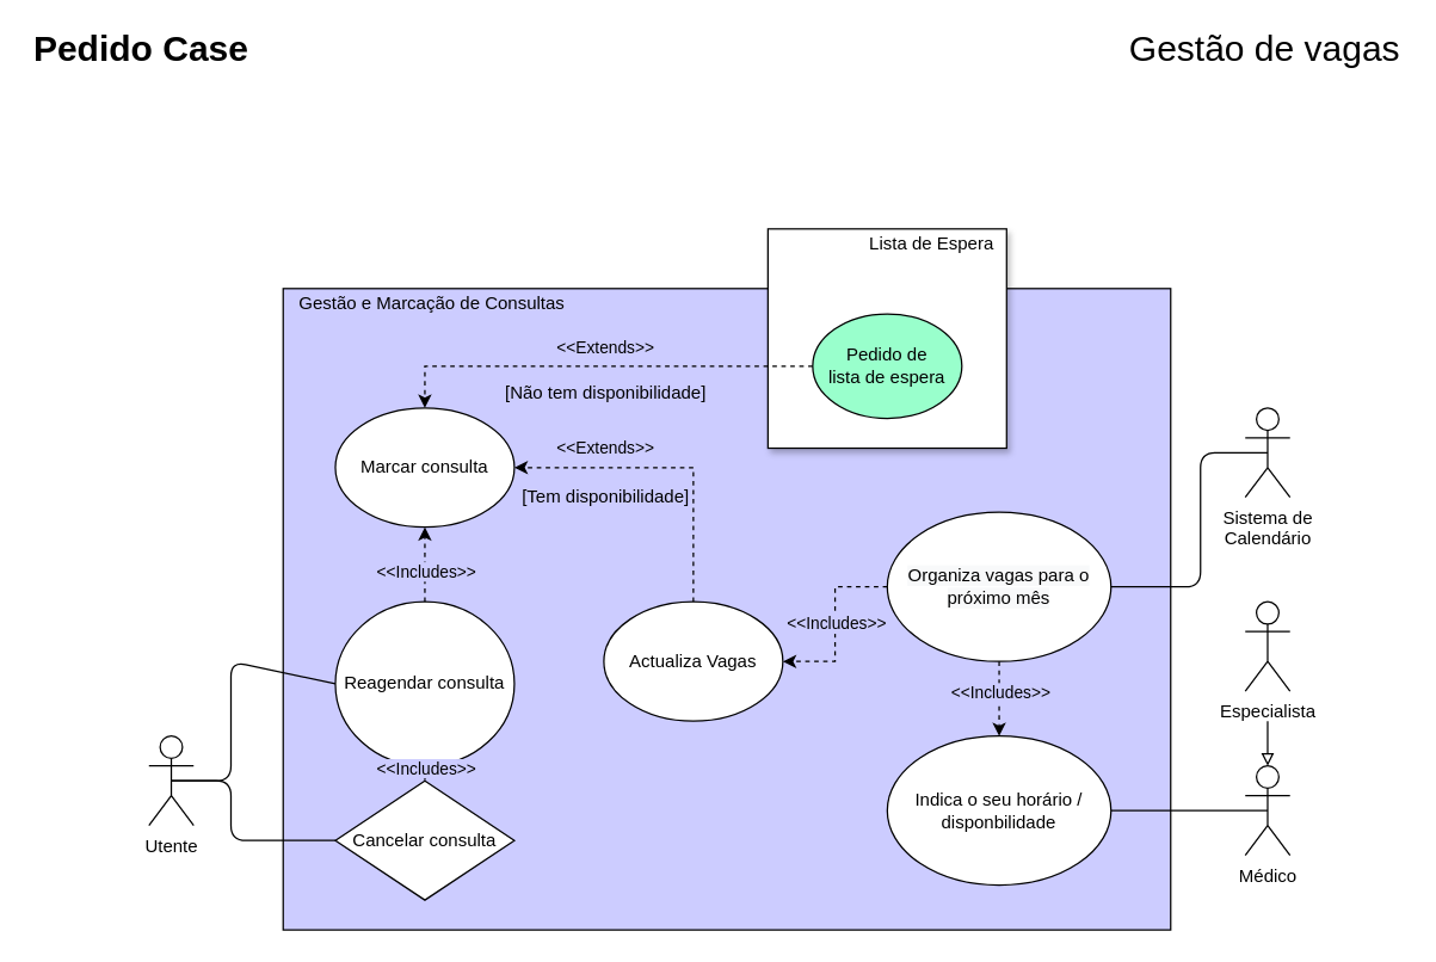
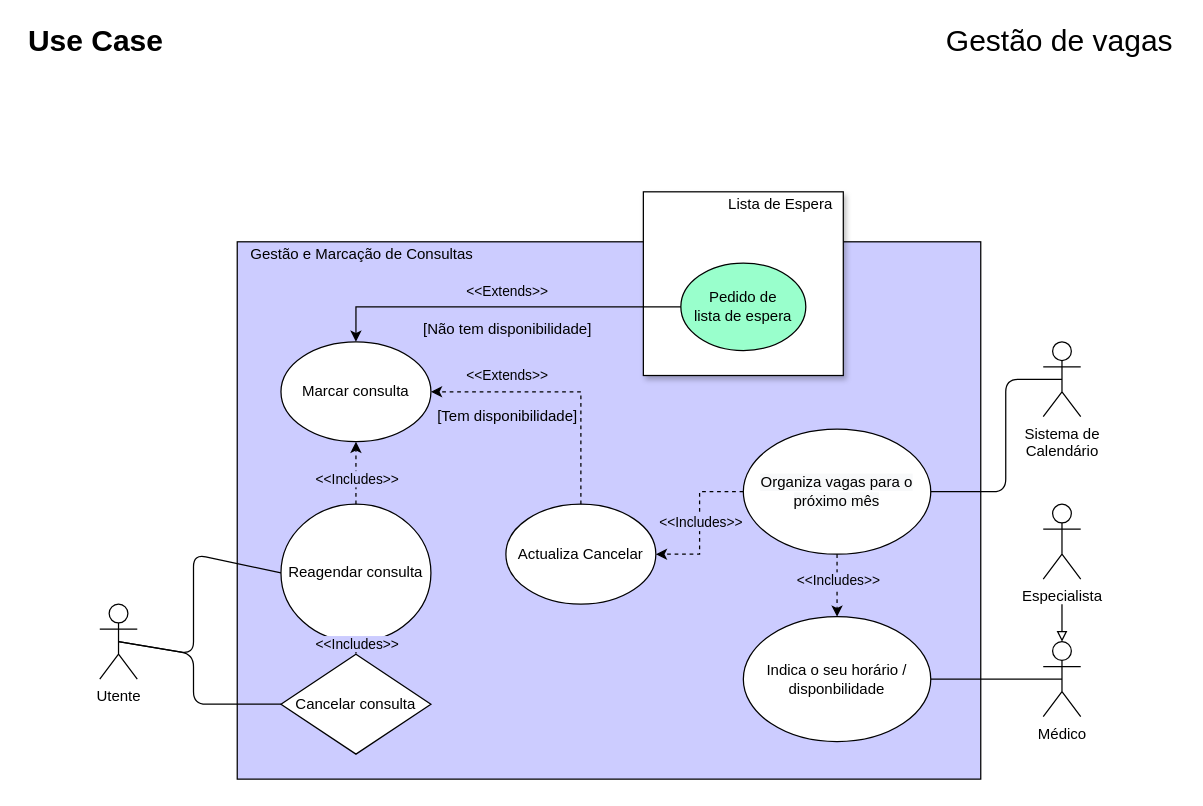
  <mxCell id="0" />
  <mxCell id="1" parent="0" />
  <mxCell id="2" value="" style="group" parent="1" vertex="1" connectable="0"><mxGeometry x="20" y="20" width="920" height="600" as="geometry" /></mxCell>
  <mxCell id="3" value="" style="group" parent="2" vertex="1" connectable="0"><mxGeometry width="920" height="20" as="geometry" /></mxCell>
- <mxCell id="4" value="&lt;h6&gt;&lt;font style=&quot;font-size: 24px&quot;&gt;Pedido Case&lt;/font&gt;&lt;/h6&gt;" style="text;html=1;strokeColor=none;fillColor=none;align=left;verticalAlign=middle;whiteSpace=wrap;rounded=0;" parent="3" vertex="1"><mxGeometry width="320" height="20" as="geometry" /></mxCell>
+ <mxCell id="4" value="&lt;h6&gt;&lt;font style=&quot;font-size: 24px&quot;&gt;Use Case&lt;/font&gt;&lt;/h6&gt;" style="text;html=1;strokeColor=none;fillColor=none;align=left;verticalAlign=middle;whiteSpace=wrap;rounded=0;" parent="3" vertex="1"><mxGeometry width="320" height="20" as="geometry" /></mxCell>
  <mxCell id="5" value="&lt;p&gt;&lt;font style=&quot;font-size: 24px&quot;&gt;Gestão de vagas&lt;/font&gt;&lt;/p&gt;" style="text;html=1;strokeColor=none;fillColor=none;align=right;verticalAlign=middle;whiteSpace=wrap;rounded=0;" parent="3" vertex="1"><mxGeometry x="600" width="320" height="20" as="geometry" /></mxCell>
  <mxCell id="6" value="" style="group" parent="2" vertex="1" connectable="0"><mxGeometry x="29" y="130" width="850" height="470" as="geometry" /></mxCell>
- <mxCell id="7" value="Utente" style="shape=umlActor;verticalLabelPosition=bottom;verticalAlign=top;html=1;" parent="6" vertex="1"><mxGeometry x="50" y="340" width="30" height="60" as="geometry" /></mxCell>
+ <mxCell id="7" value="Utente" style="shape=umlActor;verticalLabelPosition=bottom;verticalAlign=top;html=1;" parent="6" vertex="1"><mxGeometry x="30" y="330" width="30" height="60" as="geometry" /></mxCell>
  <mxCell id="8" value="" style="group" parent="6" vertex="1" connectable="0"><mxGeometry x="90" width="690" height="470" as="geometry" /></mxCell>
  <mxCell id="9" value="" style="rounded=0;whiteSpace=wrap;html=1;fillColor=#CCCCFF;" parent="8" vertex="1"><mxGeometry x="50" y="40" width="595" height="430" as="geometry" /></mxCell>
  <mxCell id="10" value="&#10;&#10;&lt;span style=&quot;color: rgb(0, 0, 0); font-family: helvetica; font-size: 12px; font-style: normal; font-weight: 400; letter-spacing: normal; text-align: center; text-indent: 0px; text-transform: none; word-spacing: 0px; background-color: rgb(248, 249, 250); display: inline; float: none;&quot;&gt;Organiza vagas para o próximo mês&lt;/span&gt;&#10;&#10;" style="ellipse;whiteSpace=wrap;html=1;" parent="8" vertex="1"><mxGeometry x="455" y="190" width="150" height="100" as="geometry" /></mxCell>
  <mxCell id="11" value="Médico" style="shape=umlActor;verticalLabelPosition=bottom;verticalAlign=top;html=1;" parent="8" vertex="1"><mxGeometry x="695" y="360" width="30" height="60" as="geometry" /></mxCell>
  <mxCell id="12" value="" style="endArrow=none;html=1;entryX=1;entryY=0.5;entryDx=0;entryDy=0;endFill=0;exitX=0.5;exitY=0.5;exitDx=0;exitDy=0;exitPerimeter=0;" parent="8" source="11" target="17" edge="1"><mxGeometry width="50" height="50" relative="1" as="geometry"><mxPoint x="675" y="400" as="sourcePoint" /><mxPoint x="615" y="50" as="targetPoint" /><Array as="points" /></mxGeometry></mxCell>
  <mxCell id="13" style="edgeStyle=orthogonalEdgeStyle;rounded=0;orthogonalLoop=1;jettySize=auto;html=1;exitX=0;exitY=0.5;exitDx=0;exitDy=0;startArrow=none;startFill=0;dashed=1;entryX=1;entryY=0.5;entryDx=0;entryDy=0;" parent="8" source="10" target="18" edge="1"><mxGeometry relative="1" as="geometry"><mxPoint x="385" y="110" as="sourcePoint" /><mxPoint x="385" y="180" as="targetPoint" /></mxGeometry></mxCell>
  <mxCell id="14" value="&amp;lt;&amp;lt;Includes&amp;gt;&amp;gt;" style="edgeLabel;html=1;align=center;verticalAlign=middle;resizable=0;points=[];rotation=0;labelBackgroundColor=#CCCCFF;" parent="13" vertex="1" connectable="0"><mxGeometry x="-0.247" y="3" relative="1" as="geometry"><mxPoint x="-2.06" y="14.29" as="offset" /></mxGeometry></mxCell>
  <mxCell id="15" style="edgeStyle=orthogonalEdgeStyle;rounded=0;orthogonalLoop=1;jettySize=auto;html=1;exitX=0.5;exitY=1;exitDx=0;exitDy=0;startArrow=none;startFill=0;dashed=1;entryX=0.5;entryY=0;entryDx=0;entryDy=0;" parent="8" source="10" target="17" edge="1"><mxGeometry relative="1" as="geometry"><mxPoint x="445" y="80" as="sourcePoint" /><mxPoint x="555" y="80" as="targetPoint" /><Array as="points" /></mxGeometry></mxCell>
  <mxCell id="16" value="&amp;lt;&amp;lt;Includes&amp;gt;&amp;gt;" style="edgeLabel;html=1;align=center;verticalAlign=middle;resizable=0;points=[];rotation=0;labelBackgroundColor=#CCCCFF;" parent="15" vertex="1" connectable="0"><mxGeometry x="-0.247" y="3" relative="1" as="geometry"><mxPoint x="-3" y="1.18" as="offset" /></mxGeometry></mxCell>
  <mxCell id="17" value="Indica o seu horário / disponbilidade" style="ellipse;whiteSpace=wrap;html=1;" parent="8" vertex="1"><mxGeometry x="455" y="340" width="150" height="100" as="geometry" /></mxCell>
- <mxCell id="18" value="Actualiza Vagas" style="ellipse;whiteSpace=wrap;html=1;" parent="8" vertex="1"><mxGeometry x="265" y="250" width="120" height="80" as="geometry" /></mxCell>
+ <mxCell id="18" value="Actualiza Cancelar" style="ellipse;whiteSpace=wrap;html=1;" parent="8" vertex="1"><mxGeometry x="265" y="250" width="120" height="80" as="geometry" /></mxCell>
  <mxCell id="19" value="Cancelar consulta" style="rhombus;whiteSpace=wrap;html=1;" parent="8" vertex="1"><mxGeometry x="85" y="370" width="120" height="80" as="geometry" /></mxCell>
  <mxCell id="20" value="Marcar consulta" style="ellipse;whiteSpace=wrap;html=1;" parent="8" vertex="1"><mxGeometry x="85" y="120" width="120" height="80" as="geometry" /></mxCell>
  <mxCell id="21" value="[Tem disponibilidade]" style="text;html=1;align=center;verticalAlign=middle;resizable=0;points=[];autosize=1;rotation=0;" parent="8" vertex="1"><mxGeometry x="201" y="170" width="130" height="20" as="geometry" /></mxCell>
  <mxCell id="22" value="" style="rounded=0;whiteSpace=wrap;html=1;shadow=1;" parent="8" vertex="1"><mxGeometry x="375" width="160" height="147" as="geometry" /></mxCell>
  <mxCell id="23" value="Lista de Espera" style="text;html=1;strokeColor=none;fillColor=none;align=center;verticalAlign=middle;whiteSpace=wrap;rounded=0;" parent="8" vertex="1"><mxGeometry x="435" width="100" height="20" as="geometry" /></mxCell>
  <mxCell id="24" value="[Não tem disponibilidade]" style="text;html=1;align=center;verticalAlign=middle;resizable=0;points=[];autosize=1;rotation=0;" parent="8" vertex="1"><mxGeometry x="191" y="100" width="150" height="20" as="geometry" /></mxCell>
  <mxCell id="25" value="Pedido de&lt;br&gt;lista de espera" style="ellipse;whiteSpace=wrap;html=1;fillColor=#99FFCC;" parent="8" vertex="1"><mxGeometry x="405" y="57" width="100" height="70" as="geometry" /></mxCell>
  <mxCell id="26" value="Reagendar consulta" style="ellipse;whiteSpace=wrap;html=1;" parent="8" vertex="1"><mxGeometry x="85" y="250" width="120" height="110" as="geometry" /></mxCell>
  <mxCell id="27" style="edgeStyle=orthogonalEdgeStyle;rounded=0;orthogonalLoop=1;jettySize=auto;html=1;startArrow=none;startFill=0;dashed=1;entryX=0.5;entryY=0;entryDx=0;entryDy=0;exitX=0.5;exitY=1;exitDx=0;exitDy=0;" parent="8" source="26" target="19" edge="1"><mxGeometry relative="1" as="geometry"><mxPoint x="575" y="370" as="sourcePoint" /><mxPoint x="615" y="410" as="targetPoint" /></mxGeometry></mxCell>
  <mxCell id="28" value="&amp;lt;&amp;lt;Includes&amp;gt;&amp;gt;" style="edgeLabel;html=1;align=center;verticalAlign=middle;resizable=0;points=[];rotation=0;labelBackgroundColor=#CCCCFF;" parent="27" vertex="1" connectable="0"><mxGeometry x="-0.247" y="3" relative="1" as="geometry"><mxPoint x="-3" y="-2.29" as="offset" /></mxGeometry></mxCell>
  <mxCell id="29" style="edgeStyle=orthogonalEdgeStyle;rounded=0;orthogonalLoop=1;jettySize=auto;html=1;startArrow=none;startFill=0;dashed=1;entryX=0.5;entryY=1;entryDx=0;entryDy=0;" parent="8" source="26" target="20" edge="1"><mxGeometry relative="1" as="geometry"><mxPoint x="455" y="370" as="sourcePoint" /><mxPoint x="665" y="380" as="targetPoint" /></mxGeometry></mxCell>
  <mxCell id="30" value="&amp;lt;&amp;lt;Includes&amp;gt;&amp;gt;" style="edgeLabel;html=1;align=center;verticalAlign=middle;resizable=0;points=[];rotation=0;labelBackgroundColor=#CCCCFF;" parent="29" vertex="1" connectable="0"><mxGeometry x="-0.247" y="3" relative="1" as="geometry"><mxPoint x="3" y="-1.18" as="offset" /></mxGeometry></mxCell>
  <mxCell id="31" value="Gestão e Marcação de Consultas" style="text;html=1;strokeColor=none;fillColor=none;align=center;verticalAlign=middle;whiteSpace=wrap;rounded=0;" parent="8" vertex="1"><mxGeometry x="50" y="40" width="200" height="20" as="geometry" /></mxCell>
- <mxCell id="32" style="edgeStyle=orthogonalEdgeStyle;rounded=0;orthogonalLoop=1;jettySize=auto;html=1;exitX=0;exitY=0.5;exitDx=0;exitDy=0;startArrow=none;startFill=0;entryX=0.5;entryY=0;entryDx=0;entryDy=0;dashed=1;" parent="8" source="25" target="20" edge="1"><mxGeometry relative="1" as="geometry"><mxPoint x="135" y="220" as="sourcePoint" /><mxPoint x="345" y="340" as="targetPoint" /></mxGeometry></mxCell>
+ <mxCell id="32" style="edgeStyle=orthogonalEdgeStyle;rounded=0;orthogonalLoop=1;jettySize=auto;html=1;exitX=0;exitY=0.5;exitDx=0;exitDy=0;startArrow=none;startFill=0;entryX=0.5;entryY=0;entryDx=0;entryDy=0;dashed=0;" parent="8" source="25" target="20" edge="1"><mxGeometry relative="1" as="geometry"><mxPoint x="135" y="220" as="sourcePoint" /><mxPoint x="345" y="340" as="targetPoint" /></mxGeometry></mxCell>
  <mxCell id="33" value="&amp;lt;&amp;lt;Extends&amp;gt;&amp;gt;" style="edgeLabel;html=1;align=center;verticalAlign=middle;resizable=0;points=[];rotation=0;labelBackgroundColor=none;" parent="32" vertex="1" connectable="0"><mxGeometry x="-0.247" y="3" relative="1" as="geometry"><mxPoint x="-31.76" y="-16" as="offset" /></mxGeometry></mxCell>
  <mxCell id="34" style="edgeStyle=orthogonalEdgeStyle;rounded=0;orthogonalLoop=1;jettySize=auto;html=1;exitX=0.5;exitY=0;exitDx=0;exitDy=0;startArrow=none;startFill=0;entryX=1;entryY=0.5;entryDx=0;entryDy=0;dashed=1;" parent="8" source="18" target="20" edge="1"><mxGeometry relative="1" as="geometry"><mxPoint x="335" y="340" as="sourcePoint" /><mxPoint x="385" y="240" as="targetPoint" /><Array as="points"><mxPoint x="325" y="160" /></Array></mxGeometry></mxCell>
  <mxCell id="35" value="&amp;lt;&amp;lt;Extends&amp;gt;&amp;gt;" style="edgeLabel;html=1;align=center;verticalAlign=middle;resizable=0;points=[];rotation=0;labelBackgroundColor=none;" parent="34" vertex="1" connectable="0"><mxGeometry x="-0.247" y="3" relative="1" as="geometry"><mxPoint x="-57" y="-24.18" as="offset" /></mxGeometry></mxCell>
  <mxCell id="36" value="" style="endArrow=none;html=1;exitX=0.5;exitY=0.5;exitDx=0;exitDy=0;exitPerimeter=0;entryX=0;entryY=0.5;entryDx=0;entryDy=0;endFill=0;" parent="6" source="7" target="19" edge="1"><mxGeometry width="50" height="50" relative="1" as="geometry"><mxPoint x="310" y="380" as="sourcePoint" /><mxPoint x="605" y="400" as="targetPoint" /><Array as="points"><mxPoint x="105" y="370" /><mxPoint x="105" y="410" /></Array></mxGeometry></mxCell>
  <mxCell id="37" value="" style="endArrow=none;html=1;entryX=0;entryY=0.5;entryDx=0;entryDy=0;endFill=0;exitX=0.5;exitY=0.5;exitDx=0;exitDy=0;exitPerimeter=0;" parent="6" source="7" target="26" edge="1"><mxGeometry width="50" height="50" relative="1" as="geometry"><mxPoint x="35" y="370" as="sourcePoint" /><mxPoint x="185" y="420" as="targetPoint" /><Array as="points"><mxPoint x="105" y="370" /><mxPoint x="105" y="290" /></Array></mxGeometry></mxCell>
  <mxCell id="38" value="Sistema de&lt;br&gt;Calendário" style="shape=umlActor;verticalLabelPosition=bottom;verticalAlign=top;html=1;" parent="2" vertex="1"><mxGeometry x="814" y="250" width="30" height="60" as="geometry" /></mxCell>
  <mxCell id="39" value="" style="endArrow=none;html=1;exitX=0.5;exitY=0.5;exitDx=0;exitDy=0;exitPerimeter=0;entryX=1;entryY=0.5;entryDx=0;entryDy=0;endFill=0;" parent="2" source="38" target="10" edge="1"><mxGeometry width="50" height="50" relative="1" as="geometry"><mxPoint x="684" y="230" as="sourcePoint" /><mxPoint x="504" y="180" as="targetPoint" /><Array as="points"><mxPoint x="784" y="280" /><mxPoint x="784" y="370" /></Array></mxGeometry></mxCell>
  <mxCell id="40" value="Especialista" style="shape=umlActor;verticalLabelPosition=bottom;verticalAlign=top;html=1;" parent="2" vertex="1"><mxGeometry x="814" y="380" width="30" height="60" as="geometry" /></mxCell>
  <mxCell id="41" value="" style="endArrow=block;html=1;endFill=0;entryX=0.5;entryY=0;entryDx=0;entryDy=0;entryPerimeter=0;" parent="2" target="11" edge="1"><mxGeometry width="50" height="50" relative="1" as="geometry"><mxPoint x="829" y="460" as="sourcePoint" /><mxPoint x="1044" y="440" as="targetPoint" /></mxGeometry></mxCell>
